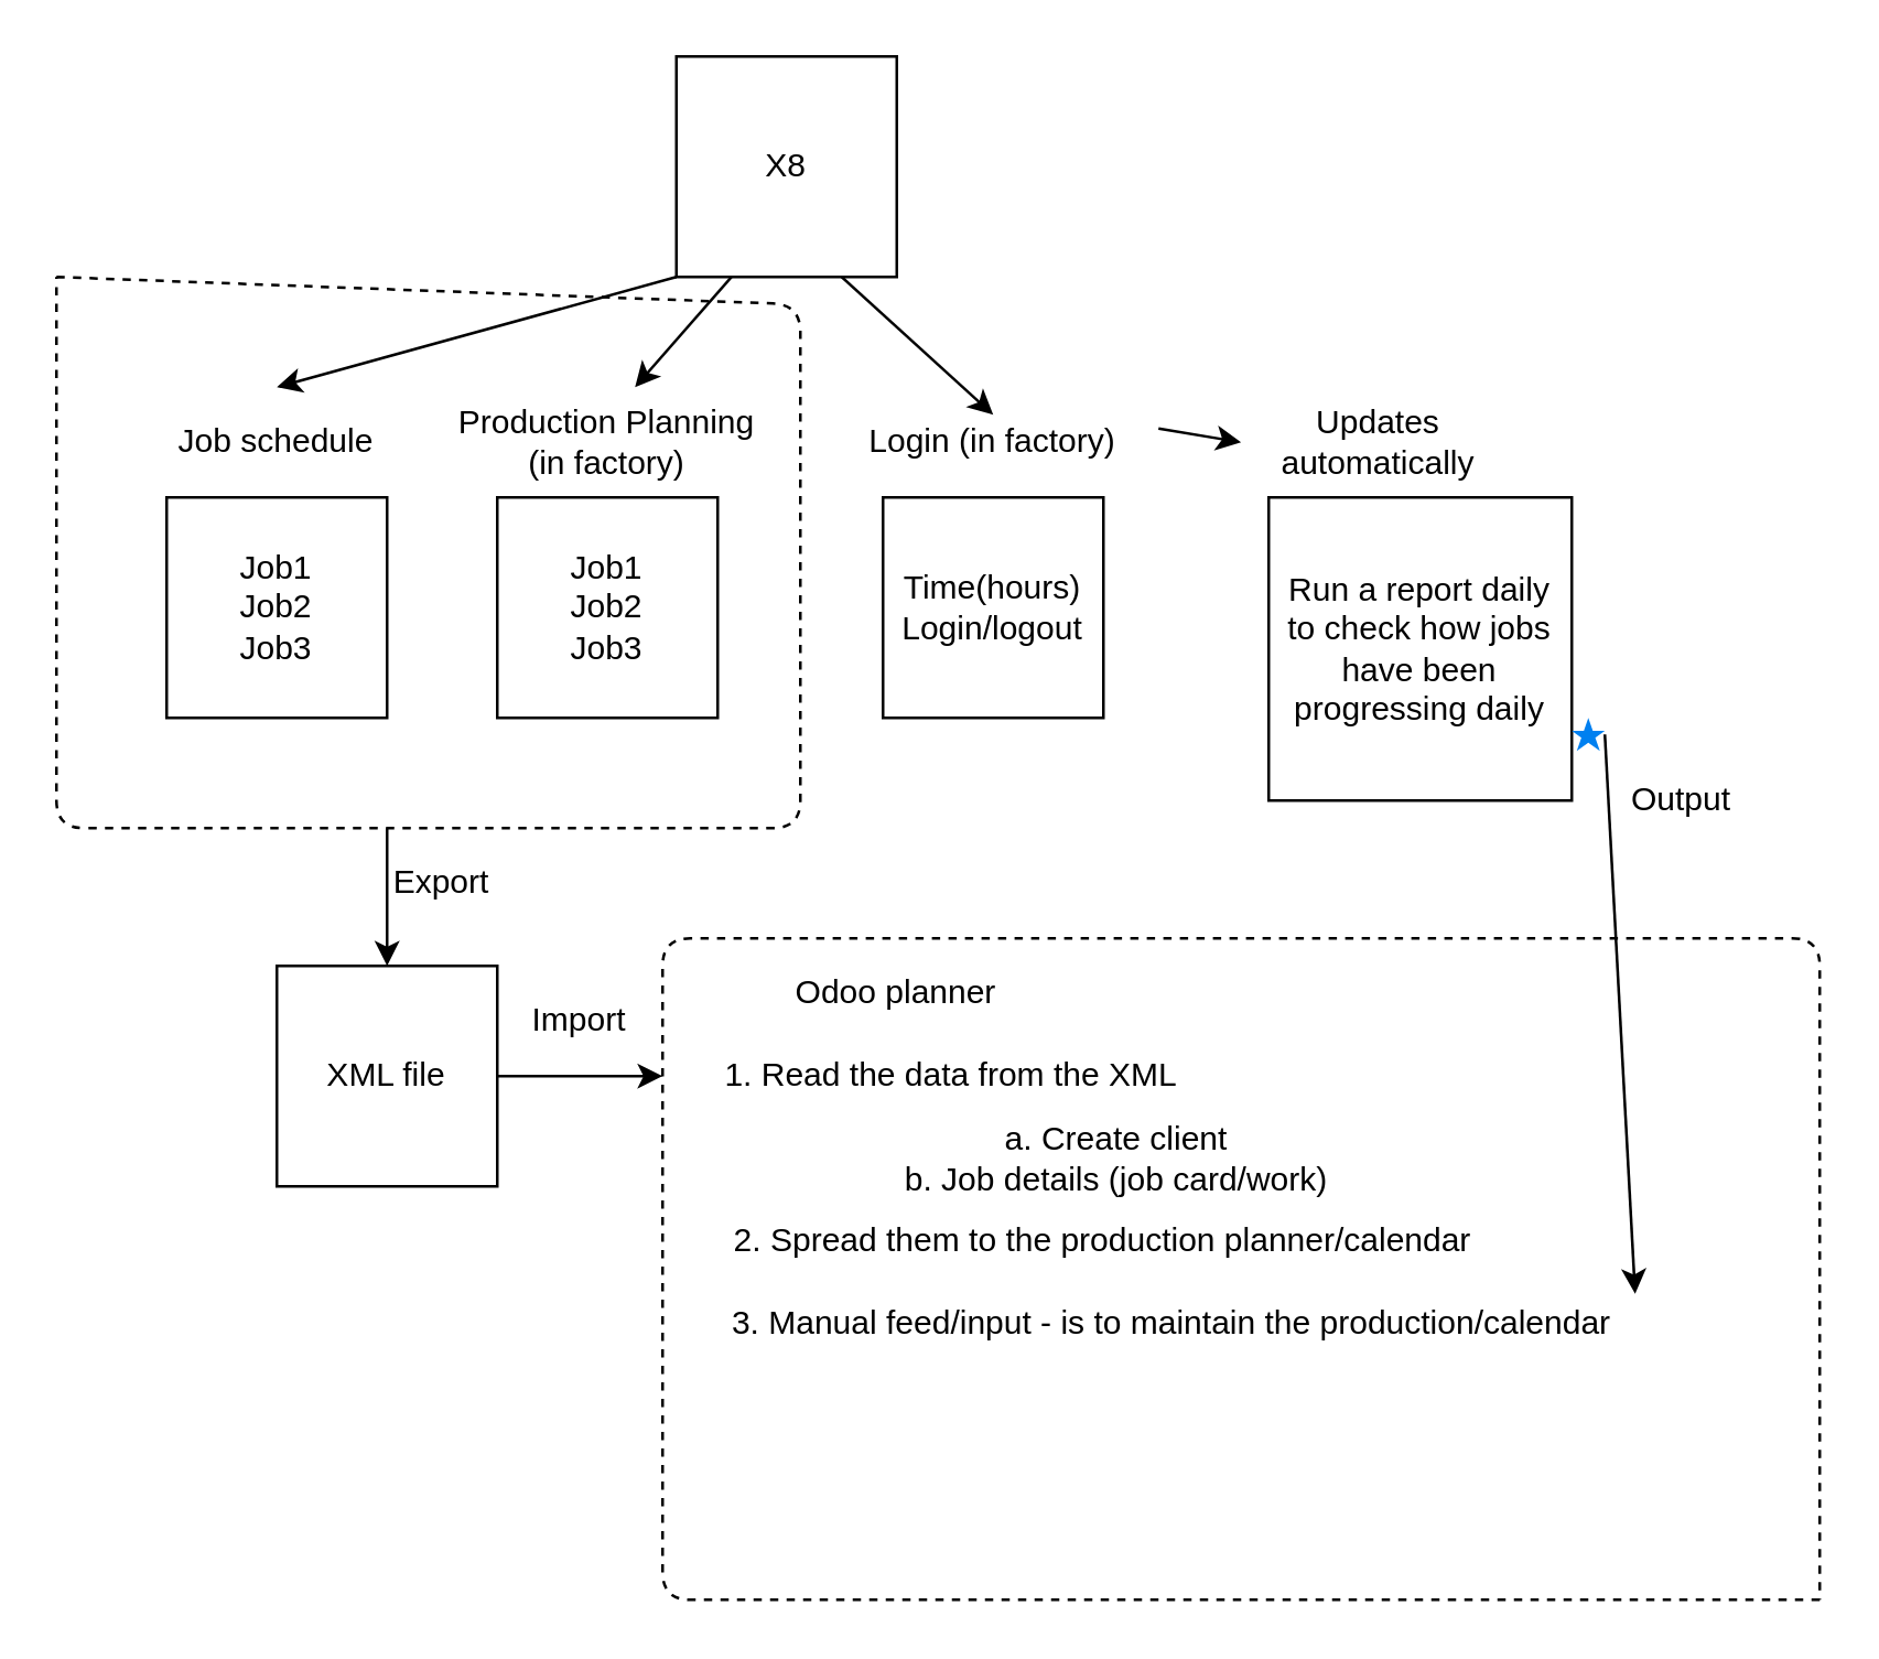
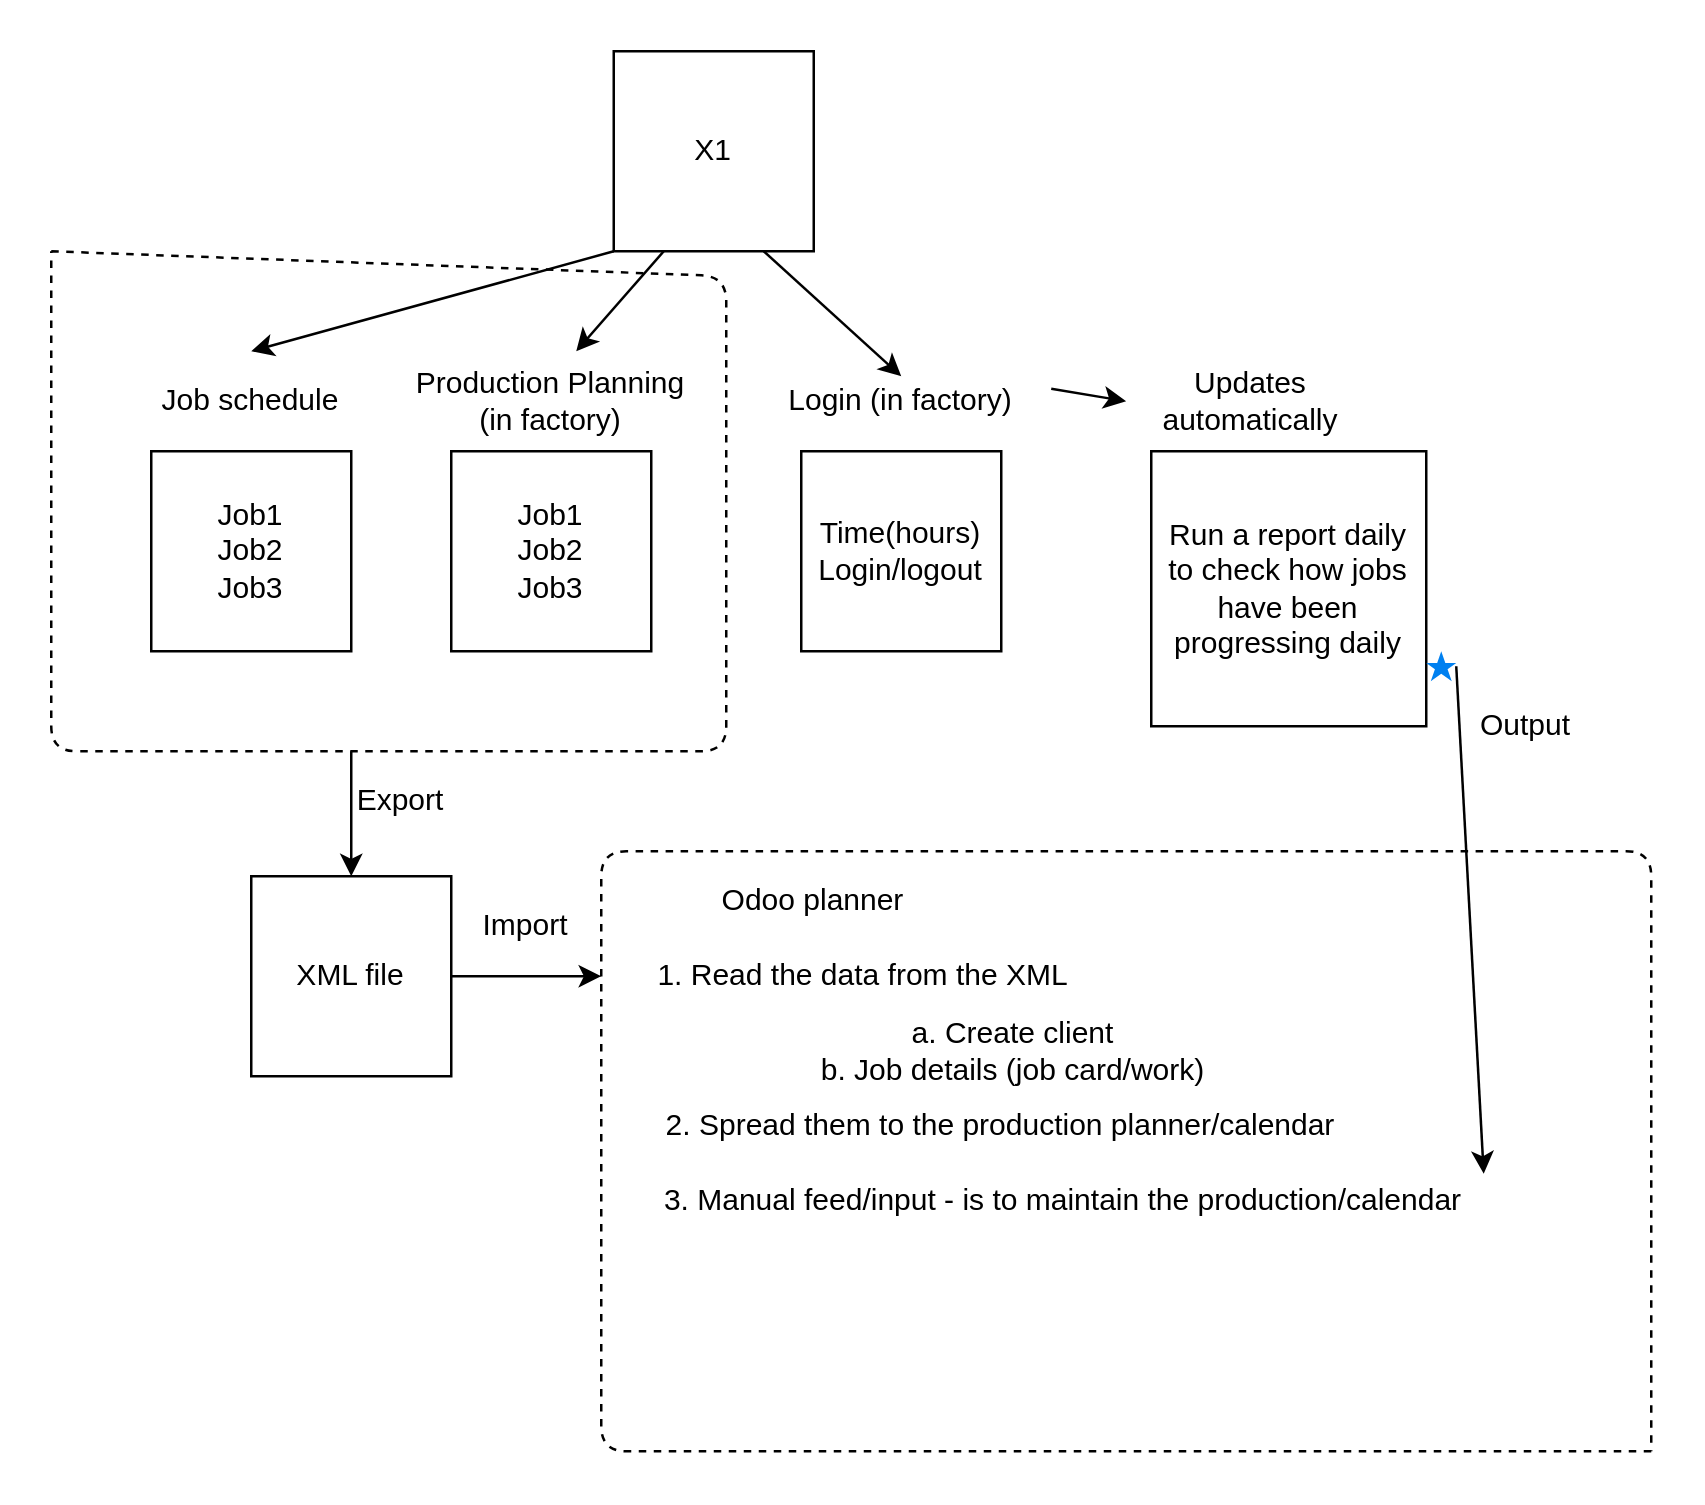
  <mxCell id="0" />
  <mxCell id="1" parent="0" />
- <mxCell id="2" value="X8" style="whiteSpace=wrap;html=1;aspect=fixed;" vertex="1" parent="1"><mxGeometry x="245" width="80" height="80" as="geometry" y="20" /></mxCell>
+ <mxCell id="2" value="X1" style="whiteSpace=wrap;html=1;aspect=fixed;" vertex="1" parent="1"><mxGeometry x="245" width="80" height="80" as="geometry" y="20" /></mxCell>
  <mxCell id="3" value="&lt;div&gt;Job1&lt;/div&gt;&lt;div&gt;Job2&lt;/div&gt;&lt;div&gt;Job3&lt;br&gt;&lt;/div&gt;" style="whiteSpace=wrap;html=1;aspect=fixed;" vertex="1" parent="1"><mxGeometry x="60" y="180" width="80" height="80" as="geometry" /></mxCell>
  <mxCell id="4" value="Job schedule" style="text;html=1;strokeColor=none;fillColor=none;align=center;verticalAlign=middle;whiteSpace=wrap;rounded=0;" vertex="1" parent="1"><mxGeometry x="60" y="150" width="80" height="20" as="geometry" /></mxCell>
  <mxCell id="5" value="&lt;div&gt;Job1&lt;/div&gt;&lt;div&gt;Job2&lt;/div&gt;&lt;div&gt;Job3&lt;br&gt;&lt;/div&gt;" style="whiteSpace=wrap;html=1;aspect=fixed;" vertex="1" parent="1"><mxGeometry x="180" y="180" width="80" height="80" as="geometry" /></mxCell>
  <mxCell id="6" value="Production Planning (in factory)" style="text;html=1;strokeColor=none;fillColor=none;align=center;verticalAlign=middle;whiteSpace=wrap;rounded=0;" vertex="1" parent="1"><mxGeometry x="160" y="150" width="120" height="20" as="geometry" /></mxCell>
  <mxCell id="7" value="&lt;div&gt;Time(hours)&lt;/div&gt;&lt;div&gt;Login/logout&lt;br&gt;&lt;/div&gt;" style="whiteSpace=wrap;html=1;aspect=fixed;" vertex="1" parent="1"><mxGeometry x="320" y="180" width="80" height="80" as="geometry" /></mxCell>
  <mxCell id="8" value="Login (in factory)" style="text;html=1;strokeColor=none;fillColor=none;align=center;verticalAlign=middle;whiteSpace=wrap;rounded=0;" vertex="1" parent="1"><mxGeometry x="300" y="150" width="120" height="20" as="geometry" /></mxCell>
  <mxCell id="9" value="Run a report daily to check how jobs have been progressing daily" style="whiteSpace=wrap;html=1;aspect=fixed;" vertex="1" parent="1"><mxGeometry x="460" y="180" width="110" height="110" as="geometry" /></mxCell>
  <mxCell id="10" value="Updates automatically" style="text;html=1;strokeColor=none;fillColor=none;align=center;verticalAlign=middle;whiteSpace=wrap;rounded=0;" vertex="1" parent="1"><mxGeometry x="440" y="150" width="120" height="20" as="geometry" /></mxCell>
  <mxCell id="11" value="" style="html=1;verticalLabelPosition=bottom;labelBackgroundColor=#ffffff;verticalAlign=top;shadow=0;dashed=0;strokeWidth=2;shape=mxgraph.ios7.misc.star;fillColor=#0080f0;strokeColor=none;" vertex="1" parent="1"><mxGeometry x="570" y="260" width="12" height="12" as="geometry" /></mxCell>
  <mxCell id="12" value="" style="endArrow=classic;html=1;exitX=0;exitY=1;exitDx=0;exitDy=0;" edge="1" parent="1" source="2"><mxGeometry width="50" height="50" relative="1" as="geometry"><mxPoint x="260" y="450" as="sourcePoint" /><mxPoint x="100" y="140" as="targetPoint" /></mxGeometry></mxCell>
  <mxCell id="13" value="" style="endArrow=classic;html=1;exitX=0.25;exitY=1;exitDx=0;exitDy=0;" edge="1" parent="1" source="2"><mxGeometry width="50" height="50" relative="1" as="geometry"><mxPoint x="260" y="450" as="sourcePoint" /><mxPoint x="230" y="140" as="targetPoint" /></mxGeometry></mxCell>
  <mxCell id="14" value="" style="endArrow=classic;html=1;exitX=0.75;exitY=1;exitDx=0;exitDy=0;entryX=0.5;entryY=0;entryDx=0;entryDy=0;" edge="1" parent="1" source="2" target="8"><mxGeometry width="50" height="50" relative="1" as="geometry"><mxPoint x="260" y="450" as="sourcePoint" /><mxPoint x="310" y="400" as="targetPoint" /></mxGeometry></mxCell>
  <mxCell id="15" value="" style="endArrow=classic;html=1;exitX=1;exitY=0.25;exitDx=0;exitDy=0;entryX=0.083;entryY=0.5;entryDx=0;entryDy=0;entryPerimeter=0;" edge="1" parent="1" source="8" target="10"><mxGeometry width="50" height="50" relative="1" as="geometry"><mxPoint x="260" y="450" as="sourcePoint" /><mxPoint x="500" y="140" as="targetPoint" /></mxGeometry></mxCell>
  <mxCell id="16" value="" style="endArrow=none;dashed=1;html=1;" edge="1" parent="1"><mxGeometry width="50" height="50" relative="1" as="geometry"><mxPoint x="20" y="100" as="sourcePoint" /><mxPoint x="20" y="100" as="targetPoint" /><Array as="points"><mxPoint x="290" y="110" /><mxPoint x="290" y="300" /><mxPoint x="20" y="300" /></Array></mxGeometry></mxCell>
  <mxCell id="17" value="" style="endArrow=classic;html=1;" edge="1" parent="1"><mxGeometry width="50" height="50" relative="1" as="geometry"><mxPoint x="140" y="300" as="sourcePoint" /><mxPoint x="140" y="350" as="targetPoint" /></mxGeometry></mxCell>
  <mxCell id="18" value="XML file" style="whiteSpace=wrap;html=1;aspect=fixed;" vertex="1" parent="1"><mxGeometry x="100" y="350" width="80" height="80" as="geometry" /></mxCell>
  <mxCell id="19" value="Export" style="text;html=1;strokeColor=none;fillColor=none;align=center;verticalAlign=middle;whiteSpace=wrap;rounded=0;" vertex="1" parent="1"><mxGeometry x="140" y="310" width="40" height="20" as="geometry" /></mxCell>
  <mxCell id="20" value="" style="endArrow=none;dashed=1;html=1;" edge="1" parent="1"><mxGeometry width="50" height="50" relative="1" as="geometry"><mxPoint x="660" y="580" as="sourcePoint" /><mxPoint x="660" y="580" as="targetPoint" /><Array as="points"><mxPoint x="240" y="580" /><mxPoint x="240" y="340" /><mxPoint x="660" y="340" /></Array></mxGeometry></mxCell>
  <mxCell id="21" value="Odoo planner" style="text;html=1;strokeColor=none;fillColor=none;align=center;verticalAlign=middle;whiteSpace=wrap;rounded=0;" vertex="1" parent="1"><mxGeometry x="260" y="350" width="130" height="20" as="geometry" /></mxCell>
  <mxCell id="22" value="" style="endArrow=classic;html=1;exitX=1;exitY=0.5;exitDx=0;exitDy=0;" edge="1" parent="1" source="18"><mxGeometry width="50" height="50" relative="1" as="geometry"><mxPoint x="260" y="450" as="sourcePoint" /><mxPoint x="240" y="390" as="targetPoint" /></mxGeometry></mxCell>
  <mxCell id="23" value="Import" style="text;html=1;strokeColor=none;fillColor=none;align=center;verticalAlign=middle;whiteSpace=wrap;rounded=0;" vertex="1" parent="1"><mxGeometry x="190" y="360" width="40" height="20" as="geometry" /></mxCell>
  <mxCell id="24" value="1. Read the data from the XML" style="text;html=1;strokeColor=none;fillColor=none;align=center;verticalAlign=middle;whiteSpace=wrap;rounded=0;" vertex="1" parent="1"><mxGeometry x="260" y="380" width="170" height="20" as="geometry" /></mxCell>
  <mxCell id="25" value="3. Manual feed/input - is to maintain the production/calendar" style="text;html=1;strokeColor=none;fillColor=none;align=center;verticalAlign=middle;whiteSpace=wrap;rounded=0;" vertex="1" parent="1"><mxGeometry x="240" y="470" width="370" height="20" as="geometry" /></mxCell>
  <mxCell id="26" value="2. Spread them to the production planner/calendar" style="text;html=1;strokeColor=none;fillColor=none;align=center;verticalAlign=middle;whiteSpace=wrap;rounded=0;" vertex="1" parent="1"><mxGeometry x="250" y="440" width="300" height="20" as="geometry" /></mxCell>
  <mxCell id="27" value="&lt;div&gt;a. Create client&lt;br&gt;&lt;/div&gt;&lt;div&gt;b. Job details (job card/work) &lt;br&gt;&lt;/div&gt;" style="text;html=1;strokeColor=none;fillColor=none;align=center;verticalAlign=middle;whiteSpace=wrap;rounded=0;" vertex="1" parent="1"><mxGeometry x="280" y="400" width="250" height="40" as="geometry" /></mxCell>
  <mxCell id="28" value="" style="endArrow=classic;html=1;entryX=0.954;entryY=-0.05;entryDx=0;entryDy=0;entryPerimeter=0;exitX=1;exitY=0.5;exitDx=0;exitDy=0;exitPerimeter=0;" edge="1" parent="1" source="11" target="25"><mxGeometry width="50" height="50" relative="1" as="geometry"><mxPoint x="600" y="280" as="sourcePoint" /><mxPoint x="310" y="400" as="targetPoint" /></mxGeometry></mxCell>
  <mxCell id="29" value="Output" style="text;html=1;strokeColor=none;fillColor=none;align=center;verticalAlign=middle;whiteSpace=wrap;rounded=0;" vertex="1" parent="1"><mxGeometry x="590" y="280" width="40" height="20" as="geometry" /></mxCell>
